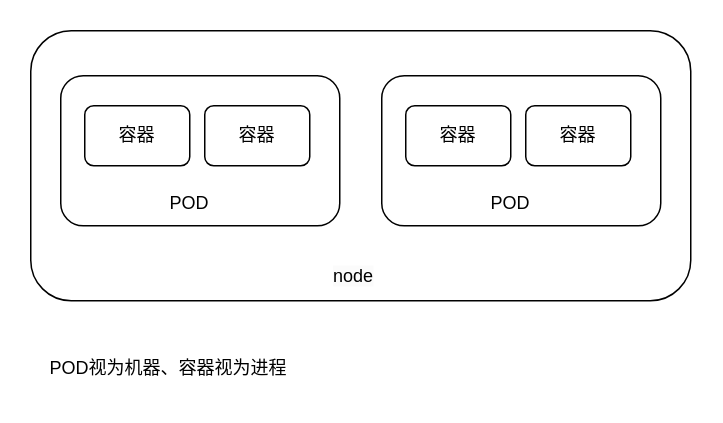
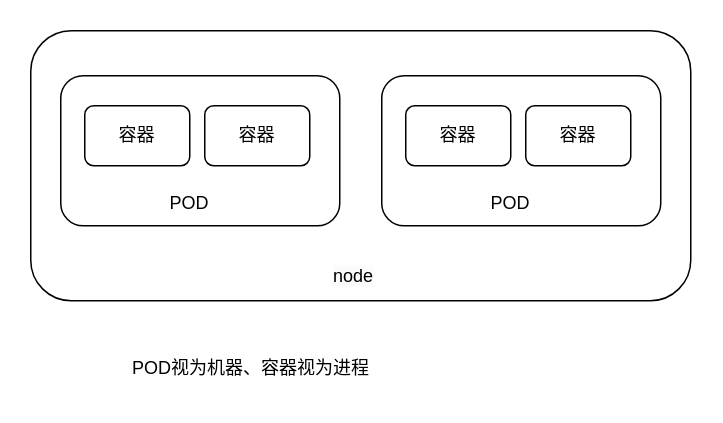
  <mxCell id="0" />
  <mxCell id="1" parent="0" />
  <mxCell id="2" value="" style="rounded=1;whiteSpace=wrap;html=1;" vertex="1" parent="1"><mxGeometry x="20" y="20" width="440" height="180" as="geometry" /></mxCell>
  <mxCell id="3" value="" style="rounded=1;whiteSpace=wrap;html=1;" vertex="1" parent="1"><mxGeometry x="254" y="50" width="186" height="100" as="geometry" /></mxCell>
  <mxCell id="4" value="容器" style="rounded=1;whiteSpace=wrap;html=1;" vertex="1" parent="1"><mxGeometry x="270" y="70" width="70" height="40" as="geometry" /></mxCell>
  <mxCell id="5" value="&lt;span style=&quot;color: rgb(0, 0, 0); font-family: Helvetica; font-size: 12px; font-style: normal; font-variant-ligatures: normal; font-variant-caps: normal; font-weight: 400; letter-spacing: normal; orphans: 2; text-align: center; text-indent: 0px; text-transform: none; widows: 2; word-spacing: 0px; -webkit-text-stroke-width: 0px; white-space: normal; background-color: rgb(251, 251, 251); text-decoration-thickness: initial; text-decoration-style: initial; text-decoration-color: initial; display: inline !important; float: none;&quot;&gt;node&lt;/span&gt;" style="text;whiteSpace=wrap;html=1;" vertex="1" parent="1"><mxGeometry x="220" y="170" width="60" height="40" as="geometry" /></mxCell>
  <mxCell id="6" value="容器" style="rounded=1;whiteSpace=wrap;html=1;" vertex="1" parent="1"><mxGeometry x="350" y="70" width="70" height="40" as="geometry" /></mxCell>
  <mxCell id="7" value="POD" style="text;html=1;align=center;verticalAlign=middle;whiteSpace=wrap;rounded=0;" vertex="1" parent="1"><mxGeometry x="310" y="120" width="60" height="30" as="geometry" /></mxCell>
  <mxCell id="8" value="" style="rounded=1;whiteSpace=wrap;html=1;" vertex="1" parent="1"><mxGeometry x="40" y="50" width="186" height="100" as="geometry" /></mxCell>
  <mxCell id="9" value="容器" style="rounded=1;whiteSpace=wrap;html=1;" vertex="1" parent="1"><mxGeometry x="56" y="70" width="70" height="40" as="geometry" /></mxCell>
  <mxCell id="10" value="容器" style="rounded=1;whiteSpace=wrap;html=1;" vertex="1" parent="1"><mxGeometry x="136" y="70" width="70" height="40" as="geometry" /></mxCell>
  <mxCell id="11" value="POD" style="text;html=1;align=center;verticalAlign=middle;whiteSpace=wrap;rounded=0;" vertex="1" parent="1"><mxGeometry x="96" y="120" width="60" height="30" as="geometry" /></mxCell>
- <mxCell id="12" value="POD视为机器、容器视为进程" style="text;html=1;align=center;verticalAlign=middle;whiteSpace=wrap;rounded=0;" vertex="1" parent="1"><mxGeometry x="20" y="230" width="184" height="30" as="geometry" /></mxCell>
+ <mxCell id="12" value="POD视为机器、容器视为进程" style="text;html=1;align=center;verticalAlign=middle;whiteSpace=wrap;rounded=0;" vertex="1" parent="1"><mxGeometry x="75" y="230" width="184" height="30" as="geometry" /></mxCell>
